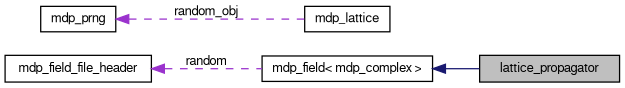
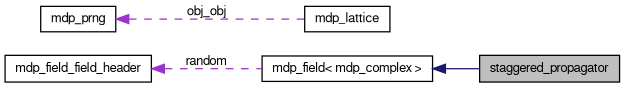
  digraph {
    rankdir=LR
    node [color=black fillcolor=white fontname=FreeSans fontsize=10 shape=record style=filled]
    edge [color=darkorchid3 dir=back fontname=FreeSans fontsize=10 labelfontname=FreeSans labelfontsize=10 style=dashed]
-   n1 [fillcolor=grey75 fontcolor=black height=0.2 label=lattice_propagator width=0.4]
+   n1 [fillcolor=grey75 fontcolor=black height=0.2 label=staggered_propagator width=0.4]
    n2 [height=0.2 label="mdp_field\< mdp_complex \>" width=0.4]
    n3 [height=0.2 label=mdp_lattice width=0.4]
    n4 [height=0.2 label=mdp_prng width=0.4]
-   n5 [height=0.2 label=mdp_field_file_header width=0.4]
+   n5 [height=0.2 label=mdp_field_field_header width=0.4]
    n2 -> n1 [color=midnightblue style=solid]
-   n4 -> n3 [label=random_obj]
+   n4 -> n3 [label=obj_obj]
    n5 -> n2 [label=random]
  }
